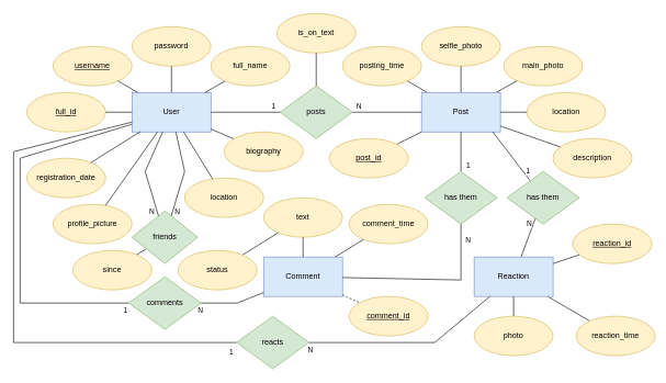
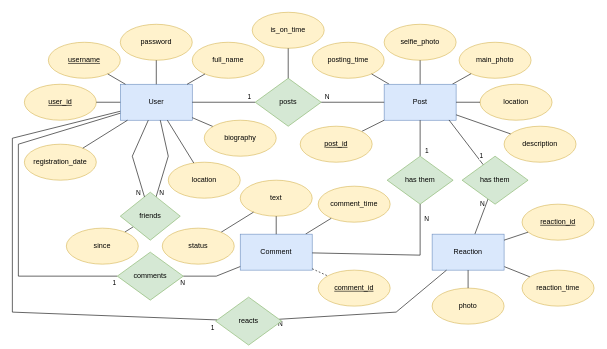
  <mxCell id="0" />
  <mxCell id="1" parent="0" />
  <mxCell id="2" value="User" style="rounded=0;whiteSpace=wrap;html=1;fillColor=#dae8fc;strokeColor=#6c8ebf;" parent="1" vertex="1"><mxGeometry x="200" y="140" width="120" height="60" as="geometry" /></mxCell>
  <mxCell id="3" value="&lt;u&gt;username&lt;/u&gt;" style="ellipse;whiteSpace=wrap;html=1;fillColor=#fff2cc;strokeColor=#d6b656;" parent="1" vertex="1"><mxGeometry x="80" y="70" width="120" height="60" as="geometry" /></mxCell>
  <mxCell id="4" value="password" style="ellipse;whiteSpace=wrap;html=1;fillColor=#fff2cc;strokeColor=#d6b656;" parent="1" vertex="1"><mxGeometry x="200" y="40" width="120" height="60" as="geometry" /></mxCell>
  <mxCell id="5" value="posting_time" style="ellipse;whiteSpace=wrap;html=1;fillColor=#fff2cc;strokeColor=#d6b656;" parent="1" vertex="1"><mxGeometry x="520" y="70" width="120" height="60" as="geometry" /></mxCell>
  <mxCell id="6" value="registration_date" style="ellipse;whiteSpace=wrap;html=1;fillColor=#fff2cc;strokeColor=#d6b656;" parent="1" vertex="1"><mxGeometry x="40" y="240" width="120" height="60" as="geometry" /></mxCell>
  <mxCell id="7" value="main_photo" style="ellipse;whiteSpace=wrap;html=1;fillColor=#fff2cc;strokeColor=#d6b656;" parent="1" vertex="1"><mxGeometry x="765" y="70" width="120" height="60" as="geometry" /></mxCell>
- <mxCell id="8" value="&lt;u&gt;full_id&lt;/u&gt;" style="ellipse;whiteSpace=wrap;html=1;fillColor=#fff2cc;strokeColor=#d6b656;" parent="1" vertex="1"><mxGeometry x="40" y="140" width="120" height="60" as="geometry" /></mxCell>
+ <mxCell id="8" value="&lt;u&gt;user_id&lt;/u&gt;" style="ellipse;whiteSpace=wrap;html=1;fillColor=#fff2cc;strokeColor=#d6b656;" parent="1" vertex="1"><mxGeometry x="40" y="140" width="120" height="60" as="geometry" /></mxCell>
  <mxCell id="9" value="selfie_photo" style="ellipse;whiteSpace=wrap;html=1;fillColor=#fff2cc;strokeColor=#d6b656;" parent="1" vertex="1"><mxGeometry x="640" y="40" width="120" height="60" as="geometry" /></mxCell>
  <mxCell id="10" value="" style="endArrow=none;html=1;rounded=0;" parent="1" source="2" target="3" edge="1"><mxGeometry width="50" height="50" relative="1" as="geometry"><mxPoint x="300" y="280" as="sourcePoint" /><mxPoint x="350" y="230" as="targetPoint" /></mxGeometry></mxCell>
  <mxCell id="11" value="" style="endArrow=none;html=1;rounded=0;" parent="1" source="2" target="6" edge="1"><mxGeometry width="50" height="50" relative="1" as="geometry"><mxPoint x="380" y="340" as="sourcePoint" /><mxPoint x="430" y="290" as="targetPoint" /></mxGeometry></mxCell>
  <mxCell id="12" value="" style="endArrow=none;html=1;rounded=0;" parent="1" source="16" target="5" edge="1"><mxGeometry width="50" height="50" relative="1" as="geometry"><mxPoint x="450" y="390" as="sourcePoint" /><mxPoint x="500" y="340" as="targetPoint" /></mxGeometry></mxCell>
  <mxCell id="13" value="" style="endArrow=none;html=1;rounded=0;" parent="1" source="16" target="7" edge="1"><mxGeometry width="50" height="50" relative="1" as="geometry"><mxPoint x="460" y="400" as="sourcePoint" /><mxPoint x="510" y="350" as="targetPoint" /></mxGeometry></mxCell>
  <mxCell id="14" value="" style="endArrow=none;html=1;rounded=0;" parent="1" source="8" target="2" edge="1"><mxGeometry width="50" height="50" relative="1" as="geometry"><mxPoint x="380" y="410" as="sourcePoint" /><mxPoint x="430" y="360" as="targetPoint" /></mxGeometry></mxCell>
  <mxCell id="15" value="" style="endArrow=none;html=1;rounded=0;" parent="1" source="2" target="4" edge="1"><mxGeometry width="50" height="50" relative="1" as="geometry"><mxPoint x="330" y="240" as="sourcePoint" /><mxPoint x="380" y="190" as="targetPoint" /></mxGeometry></mxCell>
  <mxCell id="16" value="Post" style="rounded=0;whiteSpace=wrap;html=1;fillColor=#dae8fc;strokeColor=#6c8ebf;" parent="1" vertex="1"><mxGeometry x="640" y="140" width="120" height="60" as="geometry" /></mxCell>
  <mxCell id="17" value="" style="endArrow=none;html=1;rounded=0;" parent="1" source="16" target="9" edge="1"><mxGeometry width="50" height="50" relative="1" as="geometry"><mxPoint x="630" y="330" as="sourcePoint" /><mxPoint x="680" y="280" as="targetPoint" /></mxGeometry></mxCell>
  <mxCell id="18" value="" style="endArrow=none;html=1;rounded=0;" parent="1" source="25" target="16" edge="1"><mxGeometry width="50" height="50" relative="1" as="geometry"><mxPoint x="390" y="420" as="sourcePoint" /><mxPoint x="440" y="370" as="targetPoint" /></mxGeometry></mxCell>
  <mxCell id="19" value="N" style="edgeLabel;html=1;align=center;verticalAlign=middle;resizable=0;points=[];" parent="18" vertex="1" connectable="0"><mxGeometry x="-0.764" relative="1" as="geometry"><mxPoint x="-3" y="-10" as="offset" /></mxGeometry></mxCell>
  <mxCell id="20" value="" style="endArrow=none;html=1;rounded=0;" parent="1" source="2" target="25" edge="1"><mxGeometry width="50" height="50" relative="1" as="geometry"><mxPoint x="400" y="430" as="sourcePoint" /><mxPoint x="450" y="380" as="targetPoint" /></mxGeometry></mxCell>
  <mxCell id="21" value="1" style="edgeLabel;html=1;align=center;verticalAlign=middle;resizable=0;points=[];" parent="20" vertex="1" connectable="0"><mxGeometry x="0.782" y="-1" relative="1" as="geometry"><mxPoint y="-11" as="offset" /></mxGeometry></mxCell>
  <mxCell id="22" value="" style="endArrow=none;html=1;rounded=0;" parent="1" source="31" target="16" edge="1"><mxGeometry width="50" height="50" relative="1" as="geometry"><mxPoint x="250" y="430" as="sourcePoint" /><mxPoint x="300" y="380" as="targetPoint" /></mxGeometry></mxCell>
  <mxCell id="23" value="1" style="edgeLabel;html=1;align=center;verticalAlign=middle;resizable=0;points=[];" parent="22" vertex="1" connectable="0"><mxGeometry x="-0.5" y="-2" relative="1" as="geometry"><mxPoint x="8" y="5" as="offset" /></mxGeometry></mxCell>
  <mxCell id="24" value="" style="endArrow=none;html=1;rounded=0;" parent="1" source="30" target="29" edge="1"><mxGeometry width="50" height="50" relative="1" as="geometry"><mxPoint x="270" y="435" as="sourcePoint" /><mxPoint x="320" y="385" as="targetPoint" /></mxGeometry></mxCell>
  <mxCell id="25" value="posts" style="rhombus;whiteSpace=wrap;html=1;fillColor=#d5e8d4;strokeColor=#82b366;" parent="1" vertex="1"><mxGeometry x="425" y="130" width="110" height="80" as="geometry" /></mxCell>
- <mxCell id="26" value="profile_picture" style="ellipse;whiteSpace=wrap;html=1;fillColor=#fff2cc;strokeColor=#d6b656;" parent="1" vertex="1"><mxGeometry x="80" y="310" width="120" height="60" as="geometry" /></mxCell>
  <mxCell id="27" value="&lt;u&gt;comment_id&lt;/u&gt;" style="ellipse;whiteSpace=wrap;html=1;fillColor=#fff2cc;strokeColor=#d6b656;" parent="1" vertex="1"><mxGeometry x="530" y="450" width="120" height="60" as="geometry" /></mxCell>
  <mxCell id="28" value="text" style="ellipse;whiteSpace=wrap;html=1;fillColor=#fff2cc;strokeColor=#d6b656;" parent="1" vertex="1"><mxGeometry x="400" y="300" width="120" height="60" as="geometry" /></mxCell>
  <mxCell id="29" value="comment_time" style="ellipse;whiteSpace=wrap;html=1;fillColor=#fff2cc;strokeColor=#d6b656;" parent="1" vertex="1"><mxGeometry x="530" y="310" width="120" height="60" as="geometry" /></mxCell>
  <mxCell id="30" value="Comment" style="rounded=0;whiteSpace=wrap;html=1;fillColor=#dae8fc;strokeColor=#6c8ebf;" parent="1" vertex="1"><mxGeometry x="400" y="390" width="120" height="60" as="geometry" /></mxCell>
  <mxCell id="31" value="has them" style="rhombus;whiteSpace=wrap;html=1;fillColor=#d5e8d4;strokeColor=#82b366;" parent="1" vertex="1"><mxGeometry x="645" y="260" width="110" height="80" as="geometry" /></mxCell>
  <mxCell id="32" value="" style="endArrow=none;html=1;rounded=0;" parent="1" source="41" target="16" edge="1"><mxGeometry width="50" height="50" relative="1" as="geometry"><mxPoint x="250" y="600" as="sourcePoint" /><mxPoint x="300" y="550" as="targetPoint" /></mxGeometry></mxCell>
  <mxCell id="33" value="" style="endArrow=none;html=1;rounded=0;dashed=1;" parent="1" source="30" target="27" edge="1"><mxGeometry width="50" height="50" relative="1" as="geometry"><mxPoint x="270" y="600" as="sourcePoint" /><mxPoint x="320" y="550" as="targetPoint" /></mxGeometry></mxCell>
  <mxCell id="34" value="" style="endArrow=none;html=1;rounded=0;" parent="1" source="28" target="30" edge="1"><mxGeometry width="50" height="50" relative="1" as="geometry"><mxPoint x="250" y="575" as="sourcePoint" /><mxPoint x="300" y="525" as="targetPoint" /></mxGeometry></mxCell>
  <mxCell id="35" value="" style="endArrow=none;html=1;rounded=0;" parent="1" source="2" target="39" edge="1"><mxGeometry width="50" height="50" relative="1" as="geometry"><mxPoint x="280" y="600" as="sourcePoint" /><mxPoint x="330" y="550" as="targetPoint" /></mxGeometry></mxCell>
  <mxCell id="36" value="" style="endArrow=none;html=1;rounded=0;" parent="1" source="30" target="31" edge="1"><mxGeometry width="50" height="50" relative="1" as="geometry"><mxPoint x="675" y="480" as="sourcePoint" /><mxPoint x="725" y="430" as="targetPoint" /><Array as="points"><mxPoint x="700" y="425" /></Array></mxGeometry></mxCell>
  <mxCell id="37" value="N" style="edgeLabel;html=1;align=center;verticalAlign=middle;resizable=0;points=[];" parent="36" vertex="1" connectable="0"><mxGeometry x="0.807" y="-1" relative="1" as="geometry"><mxPoint x="9" y="-3" as="offset" /></mxGeometry></mxCell>
  <mxCell id="38" value="location" style="ellipse;whiteSpace=wrap;html=1;fillColor=#fff2cc;strokeColor=#d6b656;" parent="1" vertex="1"><mxGeometry x="280" y="270" width="120" height="60" as="geometry" /></mxCell>
  <mxCell id="39" value="biography" style="ellipse;whiteSpace=wrap;html=1;fillColor=#fff2cc;strokeColor=#d6b656;" parent="1" vertex="1"><mxGeometry x="340" y="200" width="120" height="60" as="geometry" /></mxCell>
  <mxCell id="40" value="full_name" style="ellipse;whiteSpace=wrap;html=1;fillColor=#fff2cc;strokeColor=#d6b656;" parent="1" vertex="1"><mxGeometry x="320" y="70" width="120" height="60" as="geometry" /></mxCell>
  <mxCell id="41" value="&lt;u&gt;post_id&lt;/u&gt;" style="ellipse;whiteSpace=wrap;html=1;fillColor=#fff2cc;strokeColor=#d6b656;" parent="1" vertex="1"><mxGeometry x="500" y="210" width="120" height="60" as="geometry" /></mxCell>
  <mxCell id="42" value="" style="endArrow=none;html=1;rounded=0;" parent="1" source="38" target="2" edge="1"><mxGeometry width="50" height="50" relative="1" as="geometry"><mxPoint x="290" y="610" as="sourcePoint" /><mxPoint x="340" y="560" as="targetPoint" /></mxGeometry></mxCell>
- <mxCell id="43" value="" style="endArrow=none;html=1;rounded=0;" parent="1" source="26" target="2" edge="1"><mxGeometry width="50" height="50" relative="1" as="geometry"><mxPoint x="300" y="620" as="sourcePoint" /><mxPoint x="350" y="570" as="targetPoint" /></mxGeometry></mxCell>
  <mxCell id="44" value="" style="endArrow=none;html=1;rounded=0;startArrow=none;" parent="1" source="49" target="2" edge="1"><mxGeometry width="50" height="50" relative="1" as="geometry"><mxPoint x="310" y="630" as="sourcePoint" /><mxPoint x="360" y="580" as="targetPoint" /><Array as="points"><mxPoint x="280" y="260" /></Array></mxGeometry></mxCell>
  <mxCell id="45" value="N" style="edgeLabel;html=1;align=center;verticalAlign=middle;resizable=0;points=[];" parent="44" vertex="1" connectable="0"><mxGeometry x="-0.853" relative="1" as="geometry"><mxPoint x="-33" y="2" as="offset" /></mxGeometry></mxCell>
  <mxCell id="46" value="" style="endArrow=none;html=1;rounded=0;" parent="1" source="52" target="28" edge="1"><mxGeometry width="50" height="50" relative="1" as="geometry"><mxPoint x="330" y="650" as="sourcePoint" /><mxPoint x="310" y="520" as="targetPoint" /></mxGeometry></mxCell>
  <mxCell id="47" value="" style="endArrow=none;html=1;rounded=0;" parent="1" source="53" target="49" edge="1"><mxGeometry width="50" height="50" relative="1" as="geometry"><mxPoint x="340" y="660" as="sourcePoint" /><mxPoint x="190" y="520" as="targetPoint" /></mxGeometry></mxCell>
  <mxCell id="48" value="" style="endArrow=none;html=1;rounded=0;" parent="1" source="40" target="2" edge="1"><mxGeometry width="50" height="50" relative="1" as="geometry"><mxPoint x="350" y="670" as="sourcePoint" /><mxPoint x="400" y="620" as="targetPoint" /></mxGeometry></mxCell>
  <mxCell id="49" value="friends" style="rhombus;whiteSpace=wrap;html=1;fillColor=#d5e8d4;strokeColor=#82b366;" parent="1" vertex="1"><mxGeometry x="200" y="320" width="100" height="80" as="geometry" /></mxCell>
  <mxCell id="50" value="" style="endArrow=none;html=1;rounded=0;" parent="1" source="2" target="49" edge="1"><mxGeometry width="50" height="50" relative="1" as="geometry"><mxPoint x="216.471" y="490" as="sourcePoint" /><mxPoint x="218.5" y="200" as="targetPoint" /><Array as="points"><mxPoint x="220" y="260" /></Array></mxGeometry></mxCell>
  <mxCell id="51" value="N" style="edgeLabel;html=1;align=center;verticalAlign=middle;resizable=0;points=[];" parent="50" vertex="1" connectable="0"><mxGeometry x="0.783" y="3" relative="1" as="geometry"><mxPoint x="29" y="7" as="offset" /></mxGeometry></mxCell>
  <mxCell id="52" value="status" style="ellipse;whiteSpace=wrap;html=1;fillColor=#fff2cc;strokeColor=#d6b656;" parent="1" vertex="1"><mxGeometry x="270" y="380" width="120" height="60" as="geometry" /></mxCell>
  <mxCell id="53" value="since" style="ellipse;whiteSpace=wrap;html=1;fillColor=#fff2cc;strokeColor=#d6b656;" parent="1" vertex="1"><mxGeometry x="110" y="380" width="120" height="60" as="geometry" /></mxCell>
- <mxCell id="54" value="is_on_text" style="ellipse;whiteSpace=wrap;html=1;fillColor=#fff2cc;strokeColor=#d6b656;" parent="1" vertex="1"><mxGeometry x="420" y="20" width="120" height="60" as="geometry" /></mxCell>
+ <mxCell id="54" value="is_on_time" style="ellipse;whiteSpace=wrap;html=1;fillColor=#fff2cc;strokeColor=#d6b656;" parent="1" vertex="1"><mxGeometry x="420" y="20" width="120" height="60" as="geometry" /></mxCell>
  <mxCell id="55" value="description" style="ellipse;whiteSpace=wrap;html=1;fillColor=#fff2cc;strokeColor=#d6b656;" parent="1" vertex="1"><mxGeometry x="840" y="210" width="120" height="60" as="geometry" /></mxCell>
  <mxCell id="56" value="location" style="ellipse;whiteSpace=wrap;html=1;fillColor=#fff2cc;strokeColor=#d6b656;" parent="1" vertex="1"><mxGeometry x="800" y="140" width="120" height="60" as="geometry" /></mxCell>
  <mxCell id="57" value="" style="endArrow=none;html=1;rounded=0;" parent="1" source="16" target="55" edge="1"><mxGeometry width="50" height="50" relative="1" as="geometry"><mxPoint x="1100" y="320" as="sourcePoint" /><mxPoint x="1150" y="270" as="targetPoint" /></mxGeometry></mxCell>
  <mxCell id="58" value="" style="endArrow=none;html=1;rounded=0;exitX=0.901;exitY=0.993;exitDx=0;exitDy=0;exitPerimeter=0;" parent="1" source="16" target="70" edge="1"><mxGeometry width="50" height="50" relative="1" as="geometry"><mxPoint x="800" y="210" as="sourcePoint" /><mxPoint x="1150" y="270" as="targetPoint" /><Array as="points" /></mxGeometry></mxCell>
  <mxCell id="59" value="1" style="edgeLabel;html=1;align=center;verticalAlign=middle;resizable=0;points=[];" parent="58" vertex="1" connectable="0"><mxGeometry x="0.849" y="1" relative="1" as="geometry"><mxPoint y="-9" as="offset" /></mxGeometry></mxCell>
  <mxCell id="60" value="" style="endArrow=none;html=1;rounded=0;" parent="1" source="70" target="67" edge="1"><mxGeometry width="50" height="50" relative="1" as="geometry"><mxPoint x="780" y="350" as="sourcePoint" /><mxPoint x="1150" y="270" as="targetPoint" /><Array as="points" /></mxGeometry></mxCell>
  <mxCell id="61" value="N" style="edgeLabel;html=1;align=center;verticalAlign=middle;resizable=0;points=[];" parent="60" vertex="1" connectable="0"><mxGeometry x="-0.867" relative="1" as="geometry"><mxPoint x="-8" y="3" as="offset" /></mxGeometry></mxCell>
  <mxCell id="62" value="" style="endArrow=none;html=1;rounded=0;" parent="1" source="16" target="56" edge="1"><mxGeometry width="50" height="50" relative="1" as="geometry"><mxPoint x="470" y="410" as="sourcePoint" /><mxPoint x="520" y="360" as="targetPoint" /></mxGeometry></mxCell>
  <mxCell id="63" value="" style="endArrow=none;html=1;rounded=0;" parent="1" source="67" target="66" edge="1"><mxGeometry width="50" height="50" relative="1" as="geometry"><mxPoint x="800" y="570" as="sourcePoint" /><mxPoint x="850" y="520" as="targetPoint" /></mxGeometry></mxCell>
  <mxCell id="64" value="&lt;u&gt;reaction_id&lt;/u&gt;" style="ellipse;whiteSpace=wrap;html=1;fillColor=#fff2cc;strokeColor=#d6b656;" parent="1" vertex="1"><mxGeometry x="870" y="340" width="120" height="60" as="geometry" /></mxCell>
  <mxCell id="65" value="photo" style="ellipse;whiteSpace=wrap;html=1;fillColor=#fff2cc;strokeColor=#d6b656;" parent="1" vertex="1"><mxGeometry x="720" y="480" width="120" height="60" as="geometry" /></mxCell>
- <mxCell id="66" value="reaction_time" style="ellipse;whiteSpace=wrap;html=1;fillColor=#fff2cc;strokeColor=#d6b656;" parent="1" vertex="1"><mxGeometry x="875" y="480" width="120" height="60" as="geometry" /></mxCell>
+ <mxCell id="66" value="reaction_time" style="ellipse;whiteSpace=wrap;html=1;fillColor=#fff2cc;strokeColor=#d6b656;" parent="1" vertex="1"><mxGeometry x="870" y="450" width="120" height="60" as="geometry" /></mxCell>
  <mxCell id="67" value="Reaction" style="rounded=0;whiteSpace=wrap;html=1;fillColor=#dae8fc;strokeColor=#6c8ebf;" parent="1" vertex="1"><mxGeometry x="720" y="390" width="120" height="60" as="geometry" /></mxCell>
  <mxCell id="68" value="" style="endArrow=none;html=1;rounded=0;" parent="1" source="67" target="64" edge="1"><mxGeometry width="50" height="50" relative="1" as="geometry"><mxPoint x="800" y="735" as="sourcePoint" /><mxPoint x="850" y="685" as="targetPoint" /></mxGeometry></mxCell>
  <mxCell id="69" value="" style="endArrow=none;html=1;rounded=0;" parent="1" source="65" target="67" edge="1"><mxGeometry width="50" height="50" relative="1" as="geometry"><mxPoint x="780" y="710" as="sourcePoint" /><mxPoint x="830" y="660" as="targetPoint" /></mxGeometry></mxCell>
  <mxCell id="70" value="has them" style="rhombus;whiteSpace=wrap;html=1;fillColor=#d5e8d4;strokeColor=#82b366;" parent="1" vertex="1"><mxGeometry x="770" y="260" width="110" height="80" as="geometry" /></mxCell>
  <mxCell id="71" value="" style="endArrow=none;html=1;rounded=0;" parent="1" source="2" target="80" edge="1"><mxGeometry width="50" height="50" relative="1" as="geometry"><mxPoint x="1080" y="350" as="sourcePoint" /><mxPoint x="1130" y="300" as="targetPoint" /><Array as="points"><mxPoint x="30" y="240" /><mxPoint x="30" y="460" /></Array></mxGeometry></mxCell>
  <mxCell id="72" value="1" style="edgeLabel;html=1;align=center;verticalAlign=middle;resizable=0;points=[];" parent="71" vertex="1" connectable="0"><mxGeometry x="0.973" relative="1" as="geometry"><mxPoint x="2" y="10" as="offset" /></mxGeometry></mxCell>
  <mxCell id="73" value="" style="endArrow=none;html=1;rounded=0;" parent="1" source="79" target="67" edge="1"><mxGeometry width="50" height="50" relative="1" as="geometry"><mxPoint x="1090" y="360" as="sourcePoint" /><mxPoint x="1140" y="310" as="targetPoint" /><Array as="points"><mxPoint x="660" y="520" /></Array></mxGeometry></mxCell>
  <mxCell id="74" value="N" style="edgeLabel;html=1;align=center;verticalAlign=middle;resizable=0;points=[];" parent="73" vertex="1" connectable="0"><mxGeometry x="-0.704" y="-3" relative="1" as="geometry"><mxPoint x="-43" y="7" as="offset" /></mxGeometry></mxCell>
  <mxCell id="75" value="" style="endArrow=none;html=1;rounded=0;" parent="1" source="2" target="79" edge="1"><mxGeometry width="50" height="50" relative="1" as="geometry"><mxPoint x="1110" y="380" as="sourcePoint" /><mxPoint x="1160" y="330" as="targetPoint" /><Array as="points"><mxPoint x="20" y="230" /><mxPoint x="20" y="520" /></Array></mxGeometry></mxCell>
  <mxCell id="76" value="1" style="edgeLabel;html=1;align=center;verticalAlign=middle;resizable=0;points=[];" vertex="1" connectable="0" parent="75"><mxGeometry x="0.949" y="-2" relative="1" as="geometry"><mxPoint x="12" y="11" as="offset" /></mxGeometry></mxCell>
  <mxCell id="77" value="" style="endArrow=none;html=1;rounded=0;" parent="1" source="80" target="30" edge="1"><mxGeometry width="50" height="50" relative="1" as="geometry"><mxPoint x="1080" y="350" as="sourcePoint" /><mxPoint x="1130" y="300" as="targetPoint" /><Array as="points"><mxPoint x="360" y="460" /></Array></mxGeometry></mxCell>
  <mxCell id="78" value="N" style="edgeLabel;html=1;align=center;verticalAlign=middle;resizable=0;points=[];" parent="77" vertex="1" connectable="0"><mxGeometry x="-0.884" y="3" relative="1" as="geometry"><mxPoint x="-8" y="13" as="offset" /></mxGeometry></mxCell>
- <mxCell id="79" value="reacts" style="rhombus;whiteSpace=wrap;html=1;fillColor=#d5e8d4;strokeColor=#82b366;" parent="1" vertex="1"><mxGeometry x="359" y="480" width="110" height="80" as="geometry" /></mxCell>
+ <mxCell id="79" value="reacts" style="rhombus;whiteSpace=wrap;html=1;fillColor=#d5e8d4;strokeColor=#82b366;" parent="1" vertex="1"><mxGeometry x="359" y="495" width="110" height="80" as="geometry" /></mxCell>
  <mxCell id="80" value="comments" style="rhombus;whiteSpace=wrap;html=1;fillColor=#d5e8d4;strokeColor=#82b366;" parent="1" vertex="1"><mxGeometry x="195" y="420" width="110" height="80" as="geometry" /></mxCell>
  <mxCell id="81" value="" style="endArrow=none;html=1;rounded=0;" edge="1" parent="1" source="25" target="54"><mxGeometry width="50" height="50" relative="1" as="geometry"><mxPoint x="470" y="380" as="sourcePoint" /><mxPoint x="520" y="330" as="targetPoint" /></mxGeometry></mxCell>
